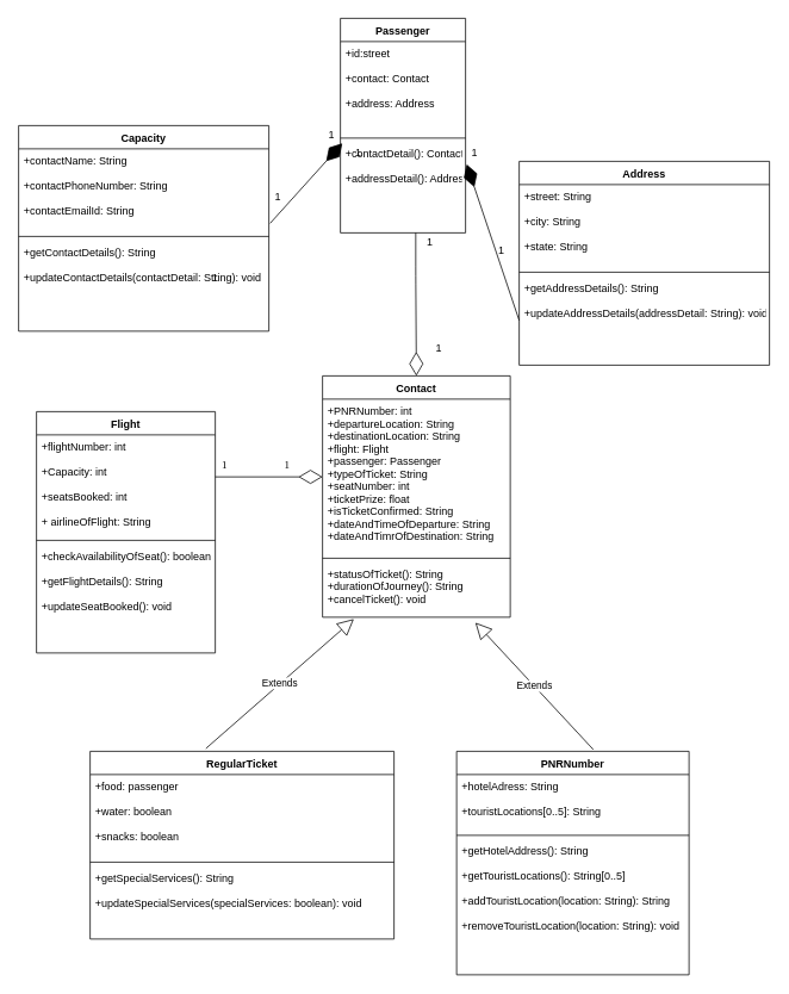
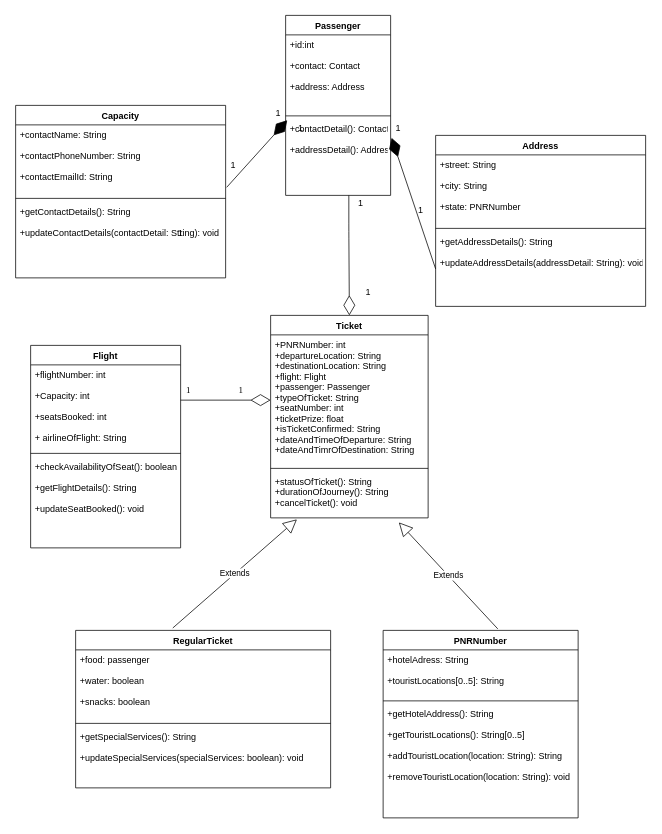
  <mxCell id="0" />
  <mxCell id="1" parent="0" />
  <mxCell id="2" value="Capacity" style="swimlane;fontStyle=1;align=center;verticalAlign=top;childLayout=stackLayout;horizontal=1;startSize=26;horizontalStack=0;resizeParent=1;resizeParentMax=0;resizeLast=0;collapsible=1;marginBottom=0;" parent="1" vertex="1"><mxGeometry y="140" width="280" height="230" as="geometry" x="20"><mxRectangle x="10" y="10" width="80" height="26" as="alternateBounds" /></mxGeometry></mxCell>
  <mxCell id="3" value="+contactName: String&#10;&#10;+contactPhoneNumber: String&#10;&#10;+contactEmailId: String" style="text;strokeColor=none;fillColor=none;align=left;verticalAlign=top;spacingLeft=4;spacingRight=4;overflow=hidden;rotatable=0;points=[[0,0.5],[1,0.5]];portConstraint=eastwest;" parent="2" vertex="1"><mxGeometry y="26" width="280" height="94" as="geometry" /></mxCell>
  <mxCell id="4" value="" style="line;strokeWidth=1;fillColor=none;align=left;verticalAlign=middle;spacingTop=-1;spacingLeft=3;spacingRight=3;rotatable=0;labelPosition=right;points=[];portConstraint=eastwest;" parent="2" vertex="1"><mxGeometry y="120" width="280" height="8" as="geometry" /></mxCell>
  <mxCell id="5" value="+getContactDetails(): String&#10;&#10;+updateContactDetails(contactDetail: String): void" style="text;strokeColor=none;fillColor=none;align=left;verticalAlign=top;spacingLeft=4;spacingRight=4;overflow=hidden;rotatable=0;points=[[0,0.5],[1,0.5]];portConstraint=eastwest;" parent="2" vertex="1"><mxGeometry y="128" width="280" height="102" as="geometry" /></mxCell>
  <mxCell id="6" value="Passenger" style="swimlane;fontStyle=1;align=center;verticalAlign=top;childLayout=stackLayout;horizontal=1;startSize=26;horizontalStack=0;resizeParent=1;resizeParentMax=0;resizeLast=0;collapsible=1;marginBottom=0;" parent="1" vertex="1"><mxGeometry x="380" y="20" width="140" height="240" as="geometry"><mxRectangle x="330" y="20" width="90" height="26" as="alternateBounds" /></mxGeometry></mxCell>
- <mxCell id="7" value="+id:street&#10;&#10;+contact: Contact&#10;&#10;+address: Address" style="text;strokeColor=none;fillColor=none;align=left;verticalAlign=top;spacingLeft=4;spacingRight=4;overflow=hidden;rotatable=0;points=[[0,0.5],[1,0.5]];portConstraint=eastwest;" parent="6" vertex="1"><mxGeometry y="26" width="140" height="104" as="geometry" /></mxCell>
+ <mxCell id="7" value="+id:int&#10;&#10;+contact: Contact&#10;&#10;+address: Address" style="text;strokeColor=none;fillColor=none;align=left;verticalAlign=top;spacingLeft=4;spacingRight=4;overflow=hidden;rotatable=0;points=[[0,0.5],[1,0.5]];portConstraint=eastwest;" parent="6" vertex="1"><mxGeometry y="26" width="140" height="104" as="geometry" /></mxCell>
  <mxCell id="8" value="" style="line;strokeWidth=1;fillColor=none;align=left;verticalAlign=middle;spacingTop=-1;spacingLeft=3;spacingRight=3;rotatable=0;labelPosition=right;points=[];portConstraint=eastwest;" parent="6" vertex="1"><mxGeometry y="130" width="140" height="8" as="geometry" /></mxCell>
  <mxCell id="9" value="+contactDetail(): Contact&#10;&#10;+addressDetail(): Address" style="text;strokeColor=none;fillColor=none;align=left;verticalAlign=top;spacingLeft=4;spacingRight=4;overflow=hidden;rotatable=0;points=[[0,0.5],[1,0.5]];portConstraint=eastwest;" parent="6" vertex="1"><mxGeometry y="138" width="140" height="102" as="geometry" /></mxCell>
  <mxCell id="10" value="Address" style="swimlane;fontStyle=1;align=center;verticalAlign=top;childLayout=stackLayout;horizontal=1;startSize=26;horizontalStack=0;resizeParent=1;resizeParentMax=0;resizeLast=0;collapsible=1;marginBottom=0;" parent="1" vertex="1"><mxGeometry x="580" y="180" width="280" height="228" as="geometry"><mxRectangle x="550" y="10" width="80" height="26" as="alternateBounds" /></mxGeometry></mxCell>
- <mxCell id="11" value="+street: String&#10;&#10;+city: String&#10;&#10;+state: String" style="text;strokeColor=none;fillColor=none;align=left;verticalAlign=top;spacingLeft=4;spacingRight=4;overflow=hidden;rotatable=0;points=[[0,0.5],[1,0.5]];portConstraint=eastwest;" parent="10" vertex="1"><mxGeometry y="26" width="280" height="94" as="geometry" /></mxCell>
+ <mxCell id="11" value="+street: String&#10;&#10;+city: String&#10;&#10;+state: PNRNumber" style="text;strokeColor=none;fillColor=none;align=left;verticalAlign=top;spacingLeft=4;spacingRight=4;overflow=hidden;rotatable=0;points=[[0,0.5],[1,0.5]];portConstraint=eastwest;" parent="10" vertex="1"><mxGeometry y="26" width="280" height="94" as="geometry" /></mxCell>
  <mxCell id="12" value="" style="line;strokeWidth=1;fillColor=none;align=left;verticalAlign=middle;spacingTop=-1;spacingLeft=3;spacingRight=3;rotatable=0;labelPosition=right;points=[];portConstraint=eastwest;" parent="10" vertex="1"><mxGeometry y="120" width="280" height="8" as="geometry" /></mxCell>
  <mxCell id="13" value="+getAddressDetails(): String&#10;&#10;+updateAddressDetails(addressDetail: String): void" style="text;strokeColor=none;fillColor=none;align=left;verticalAlign=top;spacingLeft=4;spacingRight=4;overflow=hidden;rotatable=0;points=[[0,0.5],[1,0.5]];portConstraint=eastwest;" parent="10" vertex="1"><mxGeometry y="128" width="280" height="100" as="geometry" /></mxCell>
- <mxCell id="14" value="Contact" style="swimlane;fontStyle=1;align=center;verticalAlign=top;childLayout=stackLayout;horizontal=1;startSize=26;horizontalStack=0;resizeParent=1;resizeParentMax=0;resizeLast=0;collapsible=1;marginBottom=0;" parent="1" vertex="1"><mxGeometry x="360" y="420" width="210" height="270" as="geometry"><mxRectangle x="400" y="240" width="70" height="26" as="alternateBounds" /></mxGeometry></mxCell>
+ <mxCell id="14" value="Ticket" style="swimlane;fontStyle=1;align=center;verticalAlign=top;childLayout=stackLayout;horizontal=1;startSize=26;horizontalStack=0;resizeParent=1;resizeParentMax=0;resizeLast=0;collapsible=1;marginBottom=0;" parent="1" vertex="1"><mxGeometry x="360" y="420" width="210" height="270" as="geometry"><mxRectangle x="400" y="240" width="70" height="26" as="alternateBounds" /></mxGeometry></mxCell>
  <mxCell id="15" value="+PNRNumber: int&#10;+departureLocation: String&#10;+destinationLocation: String&#10;+flight: Flight&#10;+passenger: Passenger&#10;+typeOfTicket: String&#10;+seatNumber: int&#10;+ticketPrize: float&#10;+isTicketConfirmed: String&#10;+dateAndTimeOfDeparture: String&#10;+dateAndTimrOfDestination: String" style="text;strokeColor=none;fillColor=none;align=left;verticalAlign=top;spacingLeft=4;spacingRight=4;overflow=hidden;rotatable=0;points=[[0,0.5],[1,0.5]];portConstraint=eastwest;" parent="14" vertex="1"><mxGeometry y="26" width="210" height="174" as="geometry" /></mxCell>
  <mxCell id="16" value="" style="line;strokeWidth=1;fillColor=none;align=left;verticalAlign=middle;spacingTop=-1;spacingLeft=3;spacingRight=3;rotatable=0;labelPosition=right;points=[];portConstraint=eastwest;" parent="14" vertex="1"><mxGeometry y="200" width="210" height="8" as="geometry" /></mxCell>
  <mxCell id="17" value="+statusOfTicket(): String&#10;+durationOfJourney(): String&#10;+cancelTicket(): void" style="text;strokeColor=none;fillColor=none;align=left;verticalAlign=top;spacingLeft=4;spacingRight=4;overflow=hidden;rotatable=0;points=[[0,0.5],[1,0.5]];portConstraint=eastwest;" parent="14" vertex="1"><mxGeometry y="208" width="210" height="62" as="geometry" /></mxCell>
  <mxCell id="18" value="PNRNumber" style="swimlane;fontStyle=1;align=center;verticalAlign=top;childLayout=stackLayout;horizontal=1;startSize=26;horizontalStack=0;resizeParent=1;resizeParentMax=0;resizeLast=0;collapsible=1;marginBottom=0;" parent="1" vertex="1"><mxGeometry x="510" y="840" width="260" height="250" as="geometry"><mxRectangle x="580" y="610" width="100" height="26" as="alternateBounds" /></mxGeometry></mxCell>
  <mxCell id="19" value="+hotelAdress: String&#10;&#10;+touristLocations[0..5]: String&#10;" style="text;strokeColor=none;fillColor=none;align=left;verticalAlign=top;spacingLeft=4;spacingRight=4;overflow=hidden;rotatable=0;points=[[0,0.5],[1,0.5]];portConstraint=eastwest;" parent="18" vertex="1"><mxGeometry y="26" width="260" height="64" as="geometry" /></mxCell>
  <mxCell id="20" value="" style="line;strokeWidth=1;fillColor=none;align=left;verticalAlign=middle;spacingTop=-1;spacingLeft=3;spacingRight=3;rotatable=0;labelPosition=right;points=[];portConstraint=eastwest;" parent="18" vertex="1"><mxGeometry y="90" width="260" height="8" as="geometry" /></mxCell>
  <mxCell id="21" value="+getHotelAddress(): String&#10;&#10;+getTouristLocations(): String[0..5]&#10;&#10;+addTouristLocation(location: String): String&#10;&#10;+removeTouristLocation(location: String): void&#10;&#10;&#10;" style="text;strokeColor=none;fillColor=none;align=left;verticalAlign=top;spacingLeft=4;spacingRight=4;overflow=hidden;rotatable=0;points=[[0,0.5],[1,0.5]];portConstraint=eastwest;" parent="18" vertex="1"><mxGeometry y="98" width="260" height="152" as="geometry" /></mxCell>
  <mxCell id="22" value="RegularTicket" style="swimlane;fontStyle=1;align=center;verticalAlign=top;childLayout=stackLayout;horizontal=1;startSize=26;horizontalStack=0;resizeParent=1;resizeParentMax=0;resizeLast=0;collapsible=1;marginBottom=0;" parent="1" vertex="1"><mxGeometry x="100" y="840" width="340" height="210" as="geometry"><mxRectangle x="110" y="610" width="110" height="26" as="alternateBounds" /></mxGeometry></mxCell>
  <mxCell id="23" value="+food: passenger&#10;&#10;+water: boolean&#10;&#10;+snacks: boolean&#10;" style="text;strokeColor=none;fillColor=none;align=left;verticalAlign=top;spacingLeft=4;spacingRight=4;overflow=hidden;rotatable=0;points=[[0,0.5],[1,0.5]];portConstraint=eastwest;" parent="22" vertex="1"><mxGeometry y="26" width="340" height="94" as="geometry" /></mxCell>
  <mxCell id="24" value="" style="line;strokeWidth=1;fillColor=none;align=left;verticalAlign=middle;spacingTop=-1;spacingLeft=3;spacingRight=3;rotatable=0;labelPosition=right;points=[];portConstraint=eastwest;" parent="22" vertex="1"><mxGeometry y="120" width="340" height="8" as="geometry" /></mxCell>
  <mxCell id="25" value="+getSpecialServices(): String&#10;&#10;+updateSpecialServices(specialServices: boolean): void" style="text;strokeColor=none;fillColor=none;align=left;verticalAlign=top;spacingLeft=4;spacingRight=4;overflow=hidden;rotatable=0;points=[[0,0.5],[1,0.5]];portConstraint=eastwest;" parent="22" vertex="1"><mxGeometry y="128" width="340" height="82" as="geometry" /></mxCell>
  <mxCell id="26" value="" style="endArrow=diamondThin;endFill=1;endSize=24;html=1;exitX=1.005;exitY=0.886;exitDx=0;exitDy=0;exitPerimeter=0;entryX=0.015;entryY=0.018;entryDx=0;entryDy=0;entryPerimeter=0;" parent="1" source="3" target="9" edge="1"><mxGeometry width="160" relative="1" as="geometry"><mxPoint x="307" y="110" as="sourcePoint" /><mxPoint x="350" y="110" as="targetPoint" /><Array as="points" /></mxGeometry></mxCell>
  <mxCell id="27" value="" style="endArrow=diamondThin;endFill=1;endSize=24;html=1;exitX=0;exitY=0.5;exitDx=0;exitDy=0;entryX=1.009;entryY=0.248;entryDx=0;entryDy=0;entryPerimeter=0;" parent="1" source="13" target="9" edge="1"><mxGeometry width="160" relative="1" as="geometry"><mxPoint x="360" y="280" as="sourcePoint" /><mxPoint x="520" y="280" as="targetPoint" /></mxGeometry></mxCell>
  <mxCell id="28" value="Extends" style="endArrow=block;endSize=16;endFill=0;html=1;exitX=0.381;exitY=-0.015;exitDx=0;exitDy=0;entryX=0.167;entryY=1.032;entryDx=0;entryDy=0;entryPerimeter=0;exitPerimeter=0;" parent="1" source="22" target="17" edge="1"><mxGeometry width="160" relative="1" as="geometry"><mxPoint x="360" y="280" as="sourcePoint" /><mxPoint x="520" y="280" as="targetPoint" /></mxGeometry></mxCell>
  <mxCell id="29" value="Extends" style="endArrow=block;endSize=16;endFill=0;html=1;entryX=0.814;entryY=1.097;entryDx=0;entryDy=0;entryPerimeter=0;exitX=0.588;exitY=-0.008;exitDx=0;exitDy=0;exitPerimeter=0;" parent="1" source="18" target="17" edge="1"><mxGeometry width="160" relative="1" as="geometry"><mxPoint x="710" y="380" as="sourcePoint" /><mxPoint x="520" y="280" as="targetPoint" /></mxGeometry></mxCell>
  <mxCell id="30" value="" style="endArrow=diamondThin;endFill=0;endSize=24;html=1;" parent="1" edge="1"><mxGeometry width="160" relative="1" as="geometry"><mxPoint x="240" y="533" as="sourcePoint" /><mxPoint x="360" y="533" as="targetPoint" /></mxGeometry></mxCell>
  <mxCell id="31" value="" style="endArrow=diamondThin;endFill=0;endSize=24;html=1;entryX=0.5;entryY=0;entryDx=0;entryDy=0;" parent="1" target="14" edge="1"><mxGeometry width="160" relative="1" as="geometry"><mxPoint x="464.29" y="260" as="sourcePoint" /><mxPoint x="464.29" y="346" as="targetPoint" /><Array as="points"><mxPoint x="464.29" y="308" /></Array></mxGeometry></mxCell>
  <mxCell id="32" value="1" style="text;html=1;align=center;verticalAlign=middle;resizable=0;points=[];autosize=1;" parent="1" vertex="1"><mxGeometry x="360" y="140" width="20" height="20" as="geometry" /></mxCell>
  <mxCell id="33" value="1" style="text;html=1;align=center;verticalAlign=middle;resizable=0;points=[];autosize=1;" parent="1" vertex="1"><mxGeometry x="300" y="210" width="20" height="20" as="geometry" /></mxCell>
  <mxCell id="34" value="1" style="text;html=1;align=center;verticalAlign=middle;resizable=0;points=[];autosize=1;" parent="1" vertex="1"><mxGeometry x="520" y="160" width="20" height="20" as="geometry" /></mxCell>
  <mxCell id="35" value="1" style="text;html=1;align=center;verticalAlign=middle;resizable=0;points=[];autosize=1;" parent="1" vertex="1"><mxGeometry x="550" y="270" width="20" height="20" as="geometry" /></mxCell>
  <mxCell id="36" value="1" style="text;html=1;align=center;verticalAlign=middle;resizable=0;points=[];autosize=1;" parent="1" vertex="1"><mxGeometry x="390" y="160" width="20" height="20" as="geometry" /></mxCell>
  <mxCell id="37" value="1" style="text;html=1;align=center;verticalAlign=middle;resizable=0;points=[];autosize=1;" parent="1" vertex="1"><mxGeometry x="480" y="379" width="20" height="20" as="geometry" /></mxCell>
  <mxCell id="38" value="1" style="text;html=1;align=center;verticalAlign=middle;resizable=0;points=[];autosize=1;" parent="1" vertex="1"><mxGeometry x="230" y="300" width="20" height="20" as="geometry" /></mxCell>
  <mxCell id="39" value="1" style="text;html=1;align=center;verticalAlign=middle;resizable=0;points=[];autosize=1;" parent="1" vertex="1"><mxGeometry x="470" y="260" width="20" height="20" as="geometry" /></mxCell>
  <mxCell id="40" value="Flight" style="swimlane;fontStyle=1;align=center;verticalAlign=top;childLayout=stackLayout;horizontal=1;startSize=26;horizontalStack=0;resizeParent=1;resizeParentMax=0;resizeLast=0;collapsible=1;marginBottom=0;" parent="1" vertex="1"><mxGeometry x="40" y="460" width="200" height="270" as="geometry"><mxRectangle x="10" y="190" width="70" height="26" as="alternateBounds" /></mxGeometry></mxCell>
  <mxCell id="41" value="+flightNumber: int&#10;&#10;+Capacity: int&#10;&#10;+seatsBooked: int&#10;&#10;+ airlineOfFlight: String&#10;" style="text;strokeColor=none;fillColor=none;align=left;verticalAlign=top;spacingLeft=4;spacingRight=4;overflow=hidden;rotatable=0;points=[[0,0.5],[1,0.5]];portConstraint=eastwest;" parent="40" vertex="1"><mxGeometry y="26" width="200" height="114" as="geometry" /></mxCell>
  <mxCell id="42" value="" style="line;strokeWidth=1;fillColor=none;align=left;verticalAlign=middle;spacingTop=-1;spacingLeft=3;spacingRight=3;rotatable=0;labelPosition=right;points=[];portConstraint=eastwest;" parent="40" vertex="1"><mxGeometry y="140" width="200" height="8" as="geometry" /></mxCell>
  <mxCell id="43" value="+checkAvailabilityOfSeat(): boolean&#10;&#10;+getFlightDetails(): String&#10;&#10;+updateSeatBooked(): void" style="text;strokeColor=none;fillColor=none;align=left;verticalAlign=top;spacingLeft=4;spacingRight=4;overflow=hidden;rotatable=0;points=[[0,0.5],[1,0.5]];portConstraint=eastwest;" parent="40" vertex="1"><mxGeometry y="148" width="200" height="122" as="geometry" /></mxCell>
  <mxCell id="44" value="1" style="text;html=1;align=center;verticalAlign=middle;resizable=0;points=[];autosize=1;fontFamily=Times New Roman;" parent="1" vertex="1"><mxGeometry x="240" y="510" width="20" height="20" as="geometry" /></mxCell>
  <mxCell id="45" value="1" style="text;html=1;align=center;verticalAlign=middle;resizable=0;points=[];autosize=1;fontFamily=Times New Roman;" parent="1" vertex="1"><mxGeometry x="310" y="510" width="20" height="20" as="geometry" /></mxCell>
